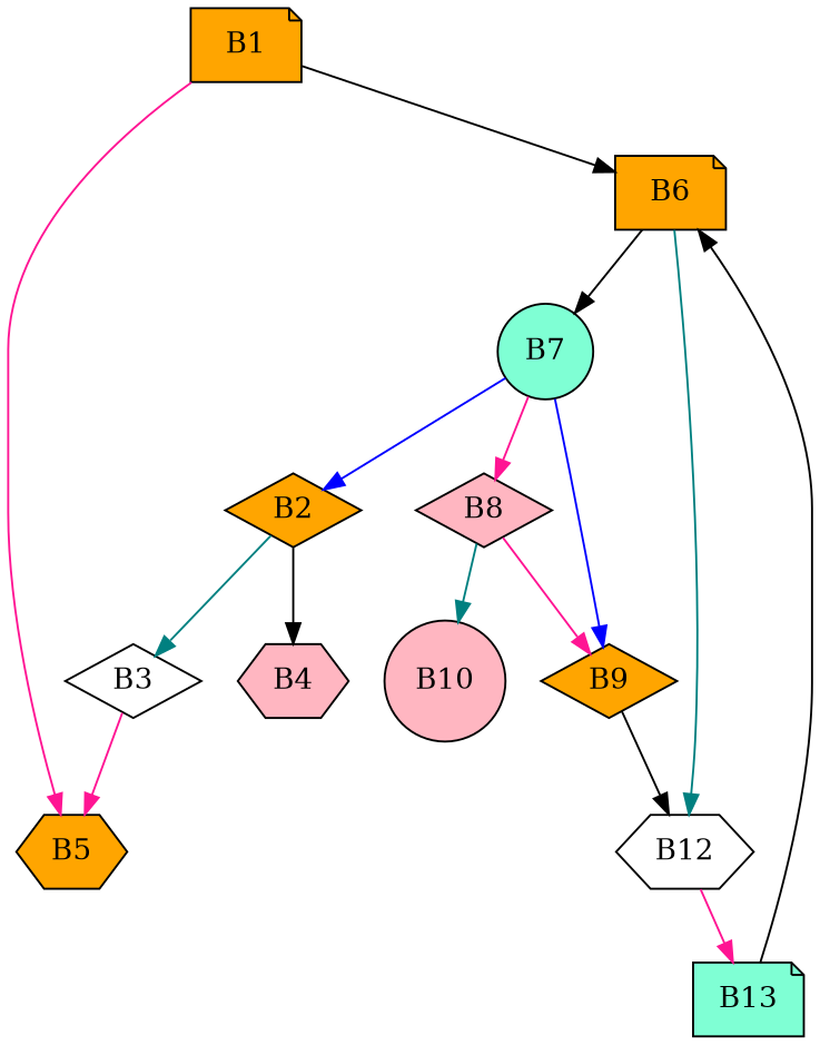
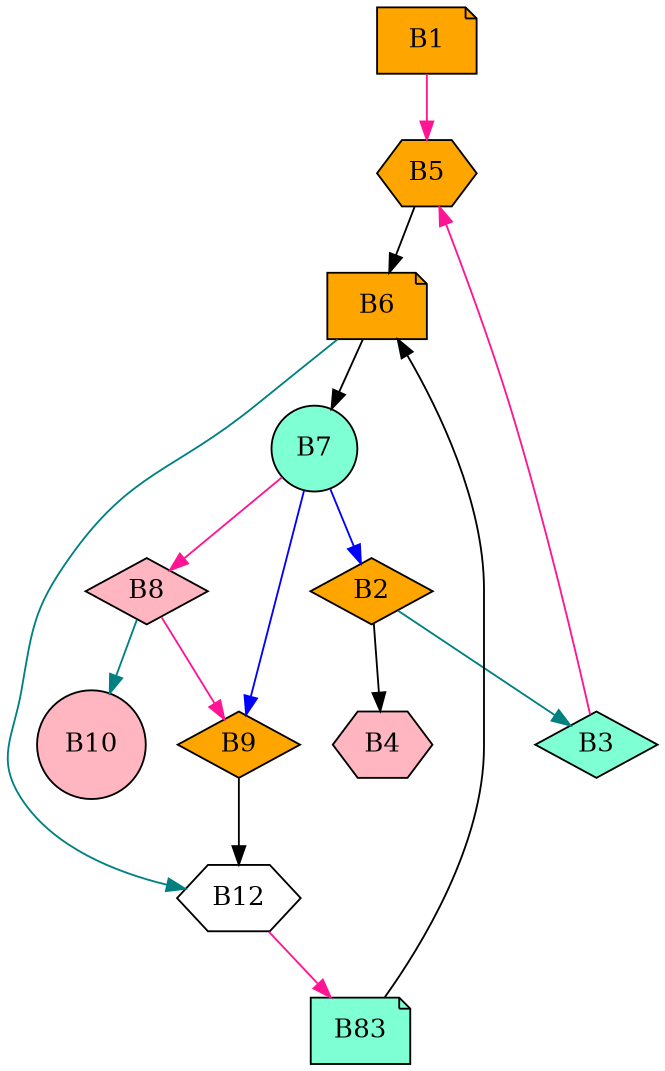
  strict digraph {
    node [fillcolor=orange shape=diamond style=filled]
    edge [color=deeppink]
    B1 [entry=true shape=note]
    B5 [shape=hexagon]
-   B3 [fillcolor=white]
+   B3 [fillcolor=aquamarine]
    B2
    B4 [fillcolor=lightpink shape=hexagon]
    B6 [shape=note]
    B12 [fillcolor=white shape=hexagon]
    B7 [fillcolor=aquamarine shape=circle]
-   B13 [fillcolor=aquamarine shape=note]
+   B13 [fillcolor=aquamarine shape=note label=B83]
    B9
    B8 [fillcolor=lightpink]
    B10 [fillcolor=lightpink shape=circle]
    B1 -> B5
-   B1 -> B6 [color=black]
+   B5 -> B6 [color=black]
    B3 -> B5
    B2 -> B3 [color=teal]
    B2 -> B4 [color=black]
    B6 -> B12 [color=teal]
    B6 -> B7 [color=black]
    B12 -> B13
    B7 -> B2 [color=blue]
    B7 -> B9 [color=blue]
    B7 -> B8
    B13 -> B6 [color=black]
    B9 -> B12 [color=black]
    B8 -> B9
    B8 -> B10 [color=teal]
  }
